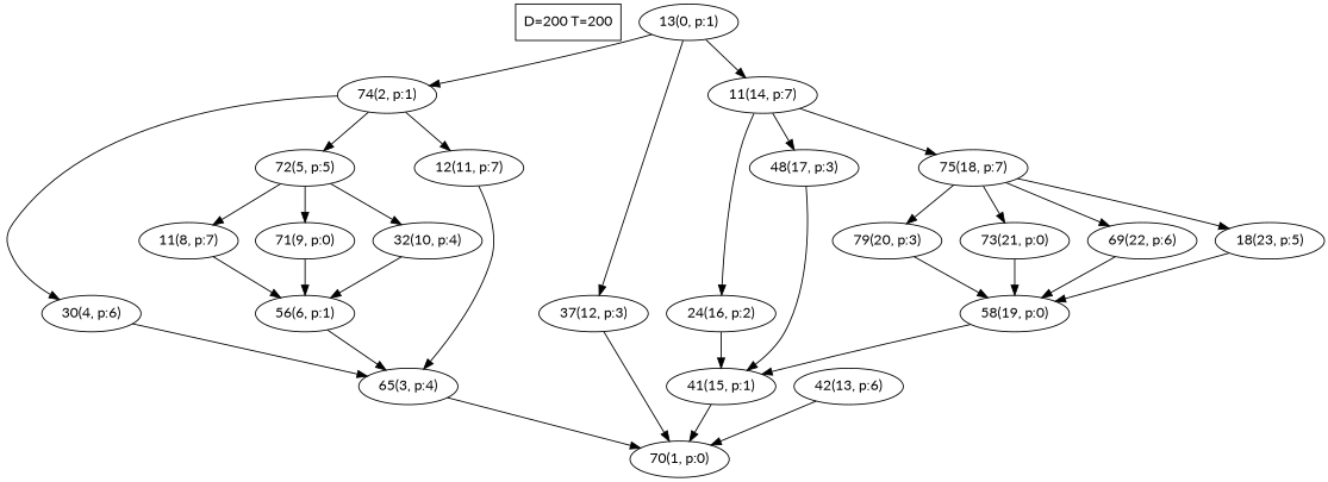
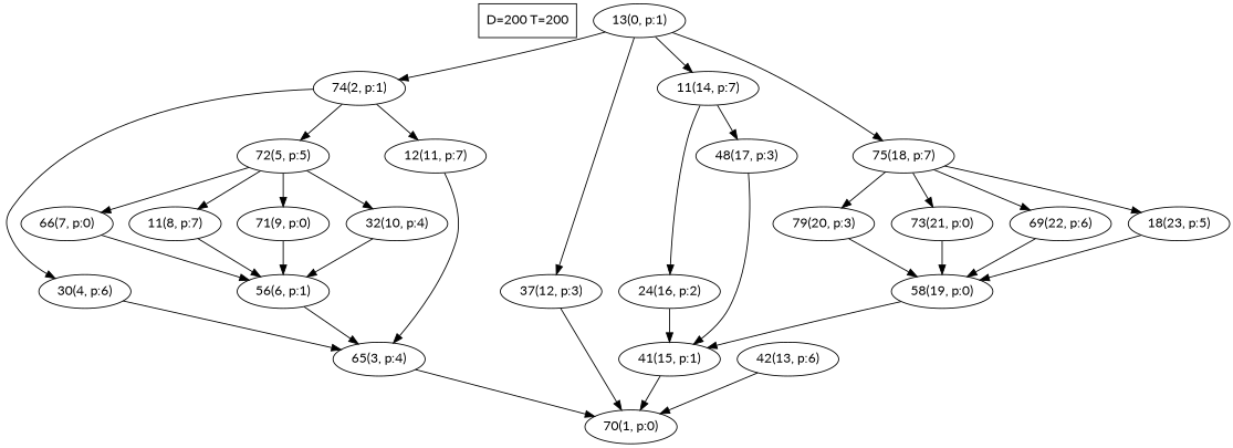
  digraph {
    fontname=Lato
    node [fontname=Lato]
    edge [fontname=Lato]
    n1 [label="D=200 T=200" shape=box]
    n2 [label="13(0, p:1)"]
    n3 [label="74(2, p:1)"]
    n4 [label="37(12, p:3)"]
    n5 [label="11(14, p:7)"]
    n6 [label="30(4, p:6)"]
    n7 [label="72(5, p:5)"]
    n8 [label="12(11, p:7)"]
    n9 [label="70(1, p:0)"]
    n10 [label="42(13, p:6)"]
    n11 [label="24(16, p:2)"]
    n12 [label="48(17, p:3)"]
    n13 [label="75(18, p:7)"]
    n14 [label="65(3, p:4)"]
+   n15 [label="66(7, p:0)"]
    n16 [label="11(8, p:7)"]
    n17 [label="71(9, p:0)"]
    n18 [label="32(10, p:4)"]
    n19 [label="56(6, p:1)"]
    n20 [label="41(15, p:1)"]
    n21 [label="79(20, p:3)"]
    n22 [label="73(21, p:0)"]
    n23 [label="69(22, p:6)"]
    n24 [label="18(23, p:5)"]
    n25 [label="58(19, p:0)"]
    n2 -> n3
    n2 -> n4
    n2 -> n5
    n3 -> n6
    n3 -> n7
    n3 -> n8
    n4 -> n9
    n5 -> n11
    n5 -> n12
-   n5 -> n13
+   n2 -> n13
    n6 -> n14
+   n7 -> n15
    n7 -> n16
    n7 -> n17
    n7 -> n18
    n8 -> n14
    n10 -> n9
    n11 -> n20
    n12 -> n20
    n13 -> n21
    n13 -> n22
    n13 -> n23
    n13 -> n24
    n14 -> n9
+   n15 -> n19
    n16 -> n19
    n17 -> n19
    n18 -> n19
    n19 -> n14
    n20 -> n9
    n21 -> n25
    n22 -> n25
    n23 -> n25
    n24 -> n25
    n25 -> n20
  }
